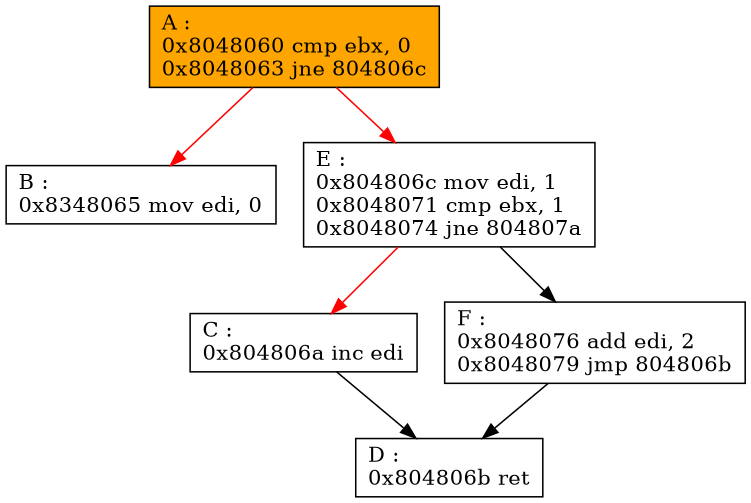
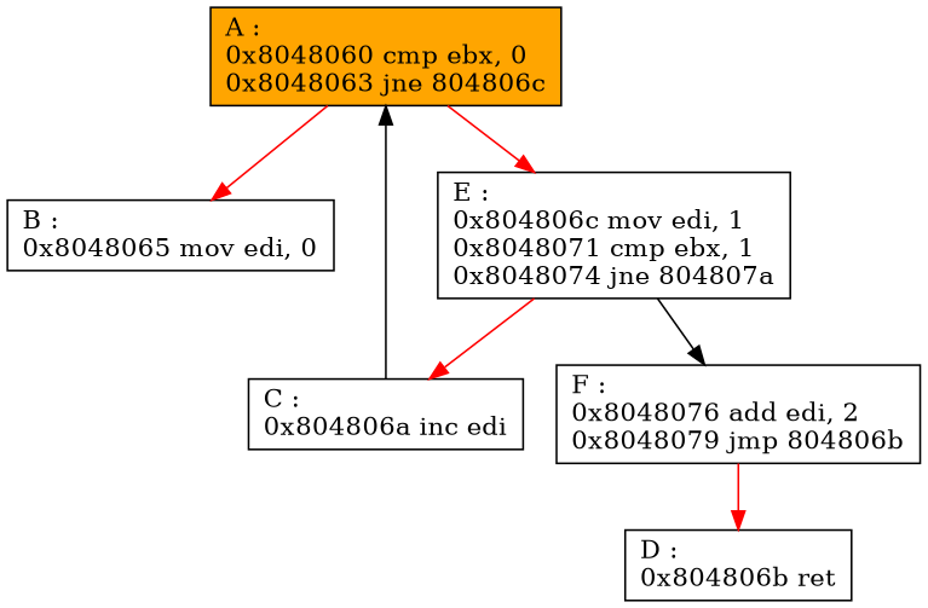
  digraph {
    fontname=cmr10
    labeljust=r
    node [fillcolor=white labeljust=r shape=box style=filled]
    edge [color=red]
    n1 [fillcolor=orange label="A :\l0x8048060 cmp ebx, 0\l0x8048063 jne 804806c\l"]
-   n2 [label="B :\l0x8348065 mov edi, 0\l"]
+   n2 [label="B :\l0x8048065 mov edi, 0\l"]
    n3 [label="E :\l0x804806c mov edi, 1\l0x8048071 cmp ebx, 1\l0x8048074 jne 804807a\l"]
    n4 [label="C :\l0x804806a inc edi\l"]
    n5 [label="F :\l0x8048076 add edi, 2\l0x8048079 jmp 804806b\l"]
    n6 [label="D :\l0x804806b ret\l"]
    n1 -> n2
    n1 -> n3
    n3 -> n4
    n3 -> n5 [color=black]
-   n4 -> n6 [color=black]
-   n5 -> n6 [color=black]
+   n4 -> n1 [color=black]
+   n5 -> n6
  }
